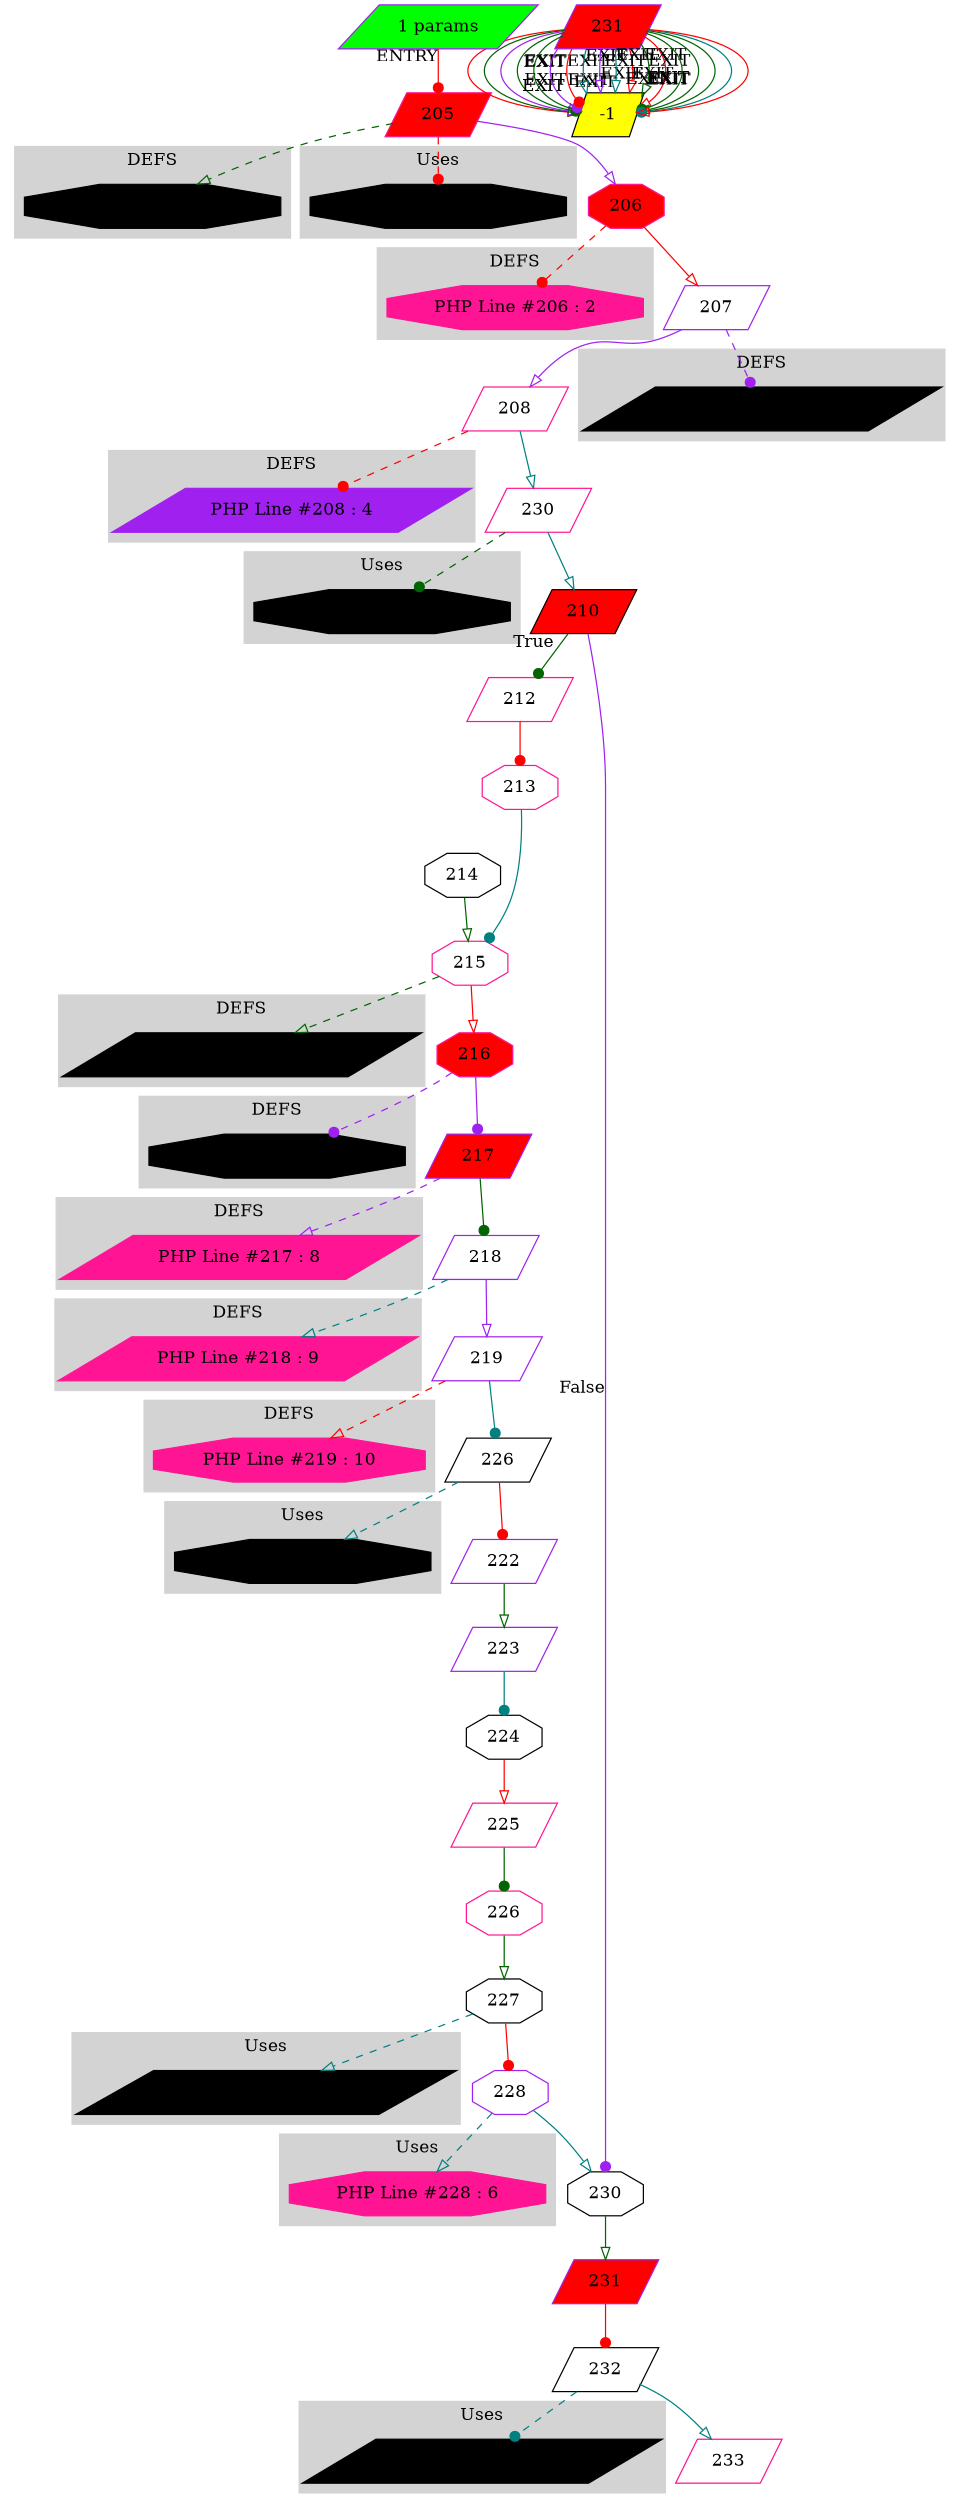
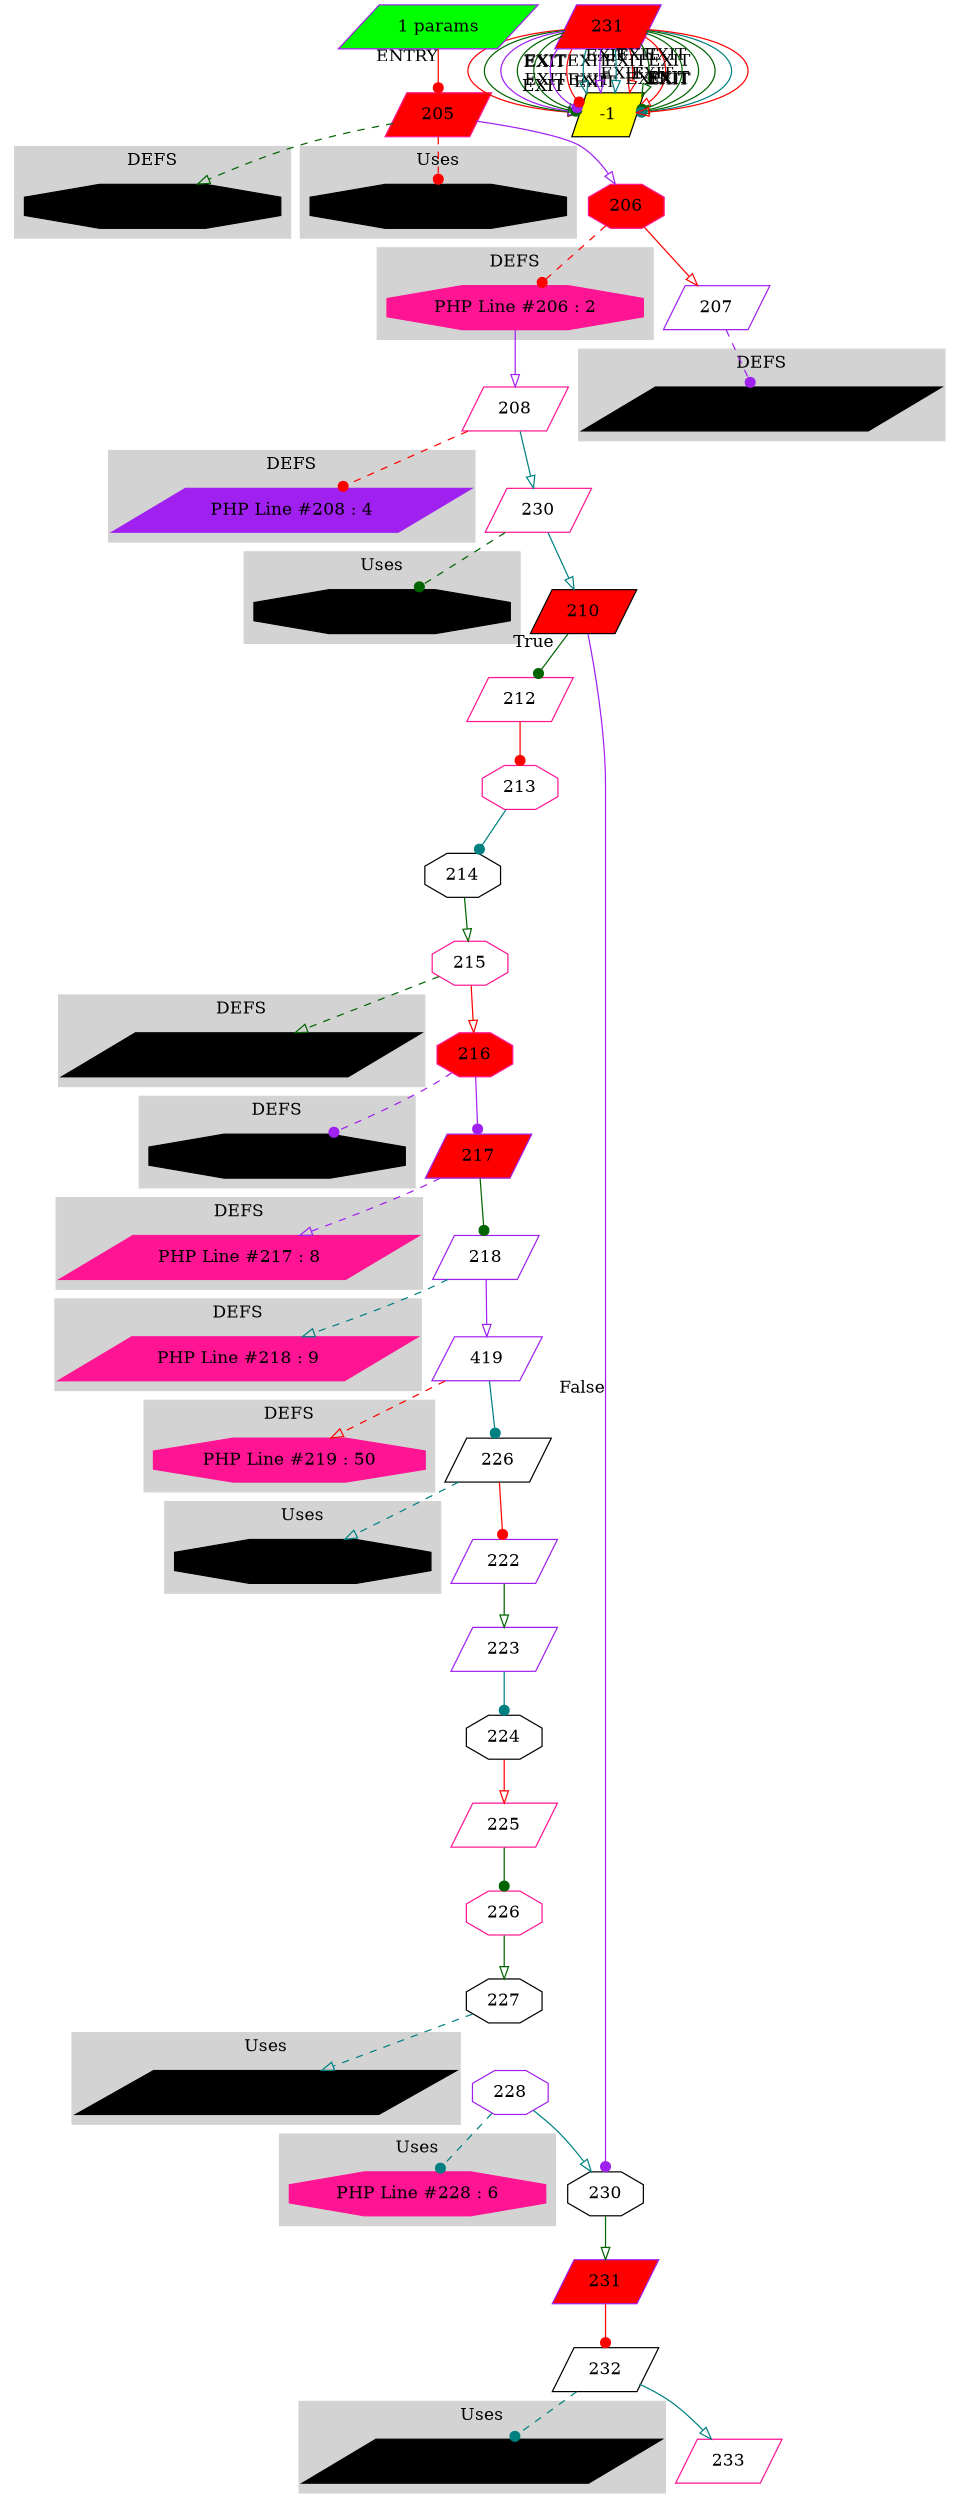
  digraph {
    node [color=black shape=parallelogram style=filled]
    edge [arrowhead=onormal color=darkgreen]
    n1 [label="PHP Line #205 : 1" shape=octagon]
    n2 [color=deeppink label="PHP Line #206 : 2" shape=octagon]
    n3 [label="PHP Line #207 : 3"]
    n4 [color=purple label="PHP Line #208 : 4"]
    n5 [label="PHP Line #215 : 6"]
    n6 [label="PHP Line #216 : 7" shape=octagon]
    n7 [color=deeppink label="PHP Line #217 : 8"]
    n8 [color=deeppink label="PHP Line #218 : 9"]
-   n9 [color=deeppink label="PHP Line #219 : 10" shape=octagon]
+   n9 [color=deeppink label="PHP Line #219 : 50" shape=octagon]
    n10 [label="PHP Line #205 : 0" shape=octagon]
    n11 [label="PHP Line #230 : 3" shape=octagon]
    n12 [label="PHP Line #226 : 9" shape=octagon]
    n13 [label="PHP Line #227 : 10"]
    n14 [color=deeppink label="PHP Line #228 : 6" shape=octagon]
    n15 [label="PHP Line #232 : 4"]
    n16 [color=deeppink fillcolor=red label=205]
    n17 [color=deeppink fillcolor=red label=206 shape=octagon]
    n18 [color=purple label=207 style=""]
    n19 [color=deeppink label=208 style=""]
    n20 [color=deeppink label=230 style=""]
    n21 [fillcolor=red label=210]
    n22 [color=deeppink label=212 style=""]
    n23 [label=230 shape=octagon style=""]
    n24 [color=deeppink label=213 shape=octagon style=""]
    n25 [color=purple fillcolor=red label=231]
    n26 [label=214 shape=octagon style=""]
    n27 [color=deeppink label=215 shape=octagon style=""]
    n28 [color=deeppink fillcolor=red label=216 shape=octagon]
    n29 [color=purple fillcolor=red label=217]
    n30 [color=purple label=218 style=""]
-   n31 [color=purple label=219 style=""]
+   n31 [color=purple label=419 style=""]
    n32 [label=226 style=""]
    n33 [color=purple label=222 style=""]
    n34 [color=purple label=223 style=""]
    n35 [label=224 shape=octagon style=""]
    n36 [color=deeppink label=225 style=""]
    n37 [color=deeppink label=226 shape=octagon style=""]
    n38 [label=227 shape=octagon style=""]
    n39 [color=purple label=228 shape=octagon style=""]
    n40 [label=232 style=""]
    n41 [color=deeppink label=233 style=""]
    -1 [fillcolor=yellow]
    n43 [color=purple fillcolor=red label=231]
    n44 [color=purple fillcolor=green label="1 params"]
    subgraph cluster_1 {
      color=lightgrey
      label=DEFS
      style=filled
      n1
    }
    subgraph cluster_2 {
      color=lightgrey
      label=DEFS
      style=filled
      n2
    }
    subgraph cluster_3 {
      color=lightgrey
      label=DEFS
      style=filled
      n3
    }
    subgraph cluster_4 {
      color=lightgrey
      label=DEFS
      style=filled
      n4
    }
    subgraph cluster_5 {
      color=lightgrey
      label=DEFS
      style=filled
      n5
    }
    subgraph cluster_6 {
      color=lightgrey
      label=DEFS
      style=filled
      n6
    }
    subgraph cluster_7 {
      color=lightgrey
      label=DEFS
      style=filled
      n7
    }
    subgraph cluster_8 {
      color=lightgrey
      label=DEFS
      style=filled
      n8
    }
    subgraph cluster_9 {
      color=lightgrey
      label=DEFS
      style=filled
      n9
    }
    subgraph cluster_10 {
      color=lightgrey
      label=Uses
      style=filled
      n10
    }
    subgraph cluster_11 {
      color=lightgrey
      label=Uses
      style=filled
      n11
    }
    subgraph cluster_12 {
      color=lightgrey
      label=Uses
      style=filled
      n12
    }
    subgraph cluster_13 {
      color=lightgrey
      label=Uses
      style=filled
      n13
    }
    subgraph cluster_14 {
      color=lightgrey
      label=Uses
      style=filled
      n14
    }
    subgraph cluster_15 {
      color=lightgrey
      label=Uses
      style=filled
      n15
    }
    n16 -> n1 [style=dashed]
    n16 -> n10 [arrowhead=dot color=red style=dashed]
    n16 -> n17 [color=purple]
    n17 -> n2 [arrowhead=dot color=red style=dashed]
    n17 -> n18 [color=red]
    n18 -> n3 [arrowhead=dot color=purple style=dashed]
-   n18 -> n19 [color=purple]
+   n2 -> n19 [color=purple]
    n19 -> n4 [arrowhead=dot color=red style=dashed]
    n19 -> n20 [color=teal]
    n20 -> n11 [arrowhead=dot style=dashed]
    n20 -> n21 [color=teal]
    n21 -> n22 [arrowhead=dot xlabel=True]
    n21 -> n23 [arrowhead=dot color=purple xlabel=False]
    n22 -> n24 [arrowhead=dot color=red]
    n23 -> n25
-   n24 -> n27 [arrowhead=dot color=teal]
+   n24 -> n26 [arrowhead=dot color=teal]
    n25 -> n40 [arrowhead=dot color=red]
    n26 -> n27
    n27 -> n5 [style=dashed]
    n27 -> n28 [color=red]
    n28 -> n6 [arrowhead=dot color=purple style=dashed]
    n28 -> n29 [arrowhead=dot color=purple]
    n29 -> n7 [color=purple style=dashed]
    n29 -> n30 [arrowhead=dot]
    n30 -> n8 [color=teal style=dashed]
    n30 -> n31 [color=purple]
    n31 -> n9 [color=red style=dashed]
    n31 -> n32 [arrowhead=dot color=teal]
    n32 -> n12 [color=teal style=dashed]
    n32 -> n33 [arrowhead=dot color=red]
    n33 -> n34
    n34 -> n35 [arrowhead=dot color=teal]
    n35 -> n36 [color=red]
    n36 -> n37 [arrowhead=dot]
    n37 -> n38
    n38 -> n13 [color=teal style=dashed]
-   n38 -> n39 [arrowhead=dot color=red]
-   n39 -> n14 [color=teal style=dashed]
+   n39 -> n14 [arrowhead=dot color=teal style=dashed]
    n39 -> n23 [color=teal]
    n40 -> n15 [arrowhead=dot color=teal style=dashed]
    n40 -> n41 [color=teal]
    n43 -> -1 [color=red xlabel=EXIT]
    n43 -> -1 [xlabel=EXIT]
    n43 -> -1 [color=purple xlabel=EXIT]
    n43 -> -1 [arrowhead=dot xlabel=EXIT]
    n43 -> -1 [xlabel=EXIT]
    n43 -> -1 [arrowhead=dot color=purple xlabel=EXIT]
    n43 -> -1 [arrowhead=dot color=red xlabel=EXIT]
    n43 -> -1 [color=teal xlabel=EXIT]
    n43 -> -1 [color=purple xlabel=EXIT]
    n43 -> -1 [color=teal xlabel=EXIT]
    n43 -> -1 [color=red xlabel=EXIT]
    n43 -> -1 [xlabel=EXIT]
    n43 -> -1 [color=red xlabel=EXIT]
    n43 -> -1 [arrowhead=dot xlabel=EXIT]
    n43 -> -1 [xlabel=EXIT]
    n43 -> -1 [arrowhead=dot xlabel=EXIT]
    n43 -> -1 [arrowhead=dot color=teal xlabel=EXIT]
    n43 -> -1 [color=red xlabel=EXIT]
    n44 -> n16 [arrowhead=dot color=red xlabel=ENTRY]
  }
